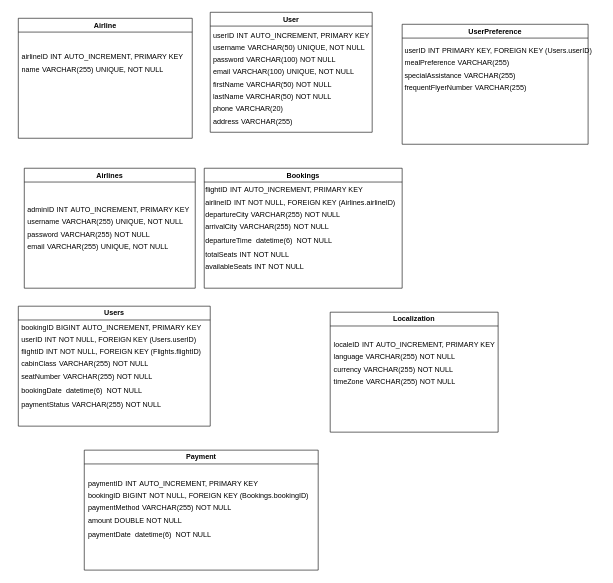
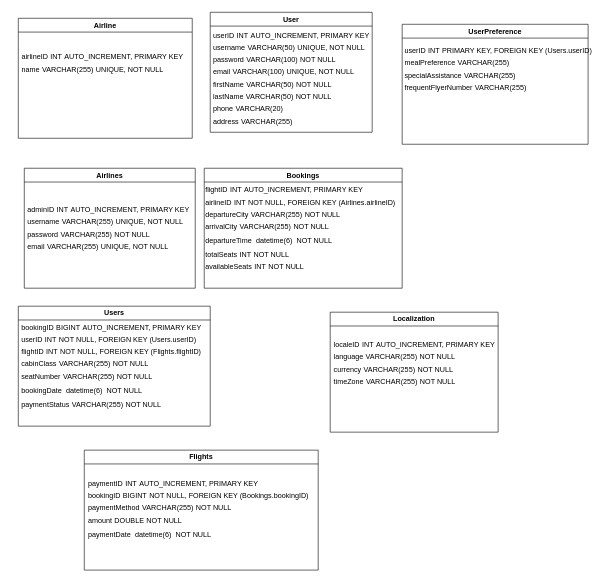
  <mxCell id="0" />
  <mxCell id="1" parent="0" />
  <mxCell id="2" value="Airline" style="swimlane;whiteSpace=wrap;html=1;" vertex="1" parent="1"><mxGeometry x="30" y="30" width="290" height="200" as="geometry" /></mxCell>
  <mxCell id="3" value="&lt;table&gt;&lt;tbody&gt;&lt;tr&gt;&lt;td&gt;airlineID&lt;/td&gt;&lt;td&gt;INT&lt;/td&gt;&lt;td&gt;AUTO_INCREMENT, PRIMARY KEY&lt;/td&gt;&lt;/tr&gt;&lt;/tbody&gt;&lt;/table&gt;&lt;table&gt;&lt;tbody&gt;&lt;tr&gt;&lt;td&gt;name&lt;/td&gt;&lt;td&gt;VARCHAR(255)&lt;/td&gt;&lt;td&gt;UNIQUE, NOT NULL&lt;/td&gt;&lt;/tr&gt;&lt;/tbody&gt;&lt;/table&gt;" style="text;html=1;align=center;verticalAlign=middle;resizable=0;points=[];autosize=1;strokeColor=none;fillColor=none;" vertex="1" parent="2"><mxGeometry x="-10" y="50" width="300" height="50" as="geometry" /></mxCell>
  <mxCell id="4" value="User" style="swimlane;whiteSpace=wrap;html=1;" vertex="1" parent="1"><mxGeometry x="350" y="20" width="270" height="200" as="geometry" /></mxCell>
  <mxCell id="5" value="&lt;table&gt;&lt;tbody&gt;&lt;tr&gt;&lt;td&gt;userID&lt;/td&gt;&lt;td&gt;INT&lt;/td&gt;&lt;td&gt;AUTO_INCREMENT, PRIMARY KEY&lt;/td&gt;&lt;/tr&gt;&lt;/tbody&gt;&lt;/table&gt;&lt;table&gt;&lt;tbody&gt;&lt;tr&gt;&lt;td&gt;username&lt;/td&gt;&lt;td&gt;VARCHAR(50)&lt;/td&gt;&lt;td&gt;UNIQUE, NOT NULL&lt;/td&gt;&lt;/tr&gt;&lt;/tbody&gt;&lt;/table&gt;&lt;table&gt;&lt;tbody&gt;&lt;tr&gt;&lt;td&gt;password&lt;/td&gt;&lt;td&gt;VARCHAR(100)&lt;/td&gt;&lt;td&gt;NOT NULL&lt;/td&gt;&lt;/tr&gt;&lt;/tbody&gt;&lt;/table&gt;&lt;table&gt;&lt;tbody&gt;&lt;tr&gt;&lt;td&gt;email&lt;/td&gt;&lt;td&gt;VARCHAR(100)&lt;/td&gt;&lt;td&gt;UNIQUE, NOT NULL&lt;/td&gt;&lt;/tr&gt;&lt;/tbody&gt;&lt;/table&gt;&lt;table&gt;&lt;tbody&gt;&lt;tr&gt;&lt;td&gt;firstName&lt;/td&gt;&lt;td&gt;VARCHAR(50)&lt;/td&gt;&lt;td&gt;NOT NULL&lt;/td&gt;&lt;/tr&gt;&lt;/tbody&gt;&lt;/table&gt;&lt;table&gt;&lt;tbody&gt;&lt;tr&gt;&lt;td&gt;lastName&lt;/td&gt;&lt;td&gt;VARCHAR(50)&lt;/td&gt;&lt;td&gt;NOT NULL&lt;/td&gt;&lt;/tr&gt;&lt;/tbody&gt;&lt;/table&gt;&lt;table&gt;&lt;tbody&gt;&lt;tr&gt;&lt;td&gt;phone&lt;/td&gt;&lt;td&gt;VARCHAR(20)&lt;/td&gt;&lt;td&gt;&lt;/td&gt;&lt;/tr&gt;&lt;/tbody&gt;&lt;/table&gt;&lt;table&gt;&lt;tbody&gt;&lt;tr&gt;&lt;td&gt;address&lt;/td&gt;&lt;td&gt;VARCHAR(255)&lt;/td&gt;&lt;td&gt;&lt;/td&gt;&lt;/tr&gt;&lt;/tbody&gt;&lt;/table&gt;" style="text;html=1;align=center;verticalAlign=middle;resizable=0;points=[];autosize=1;strokeColor=none;fillColor=none;" vertex="1" parent="4"><mxGeometry x="-10" y="25" width="290" height="170" as="geometry" /></mxCell>
  <mxCell id="6" value="Localization" style="swimlane;whiteSpace=wrap;html=1;" vertex="1" parent="1"><mxGeometry x="550" y="520" width="280" height="200" as="geometry" /></mxCell>
  <mxCell id="7" value="&lt;table&gt;&lt;tbody&gt;&lt;tr&gt;&lt;td&gt;localeID&lt;/td&gt;&lt;td&gt;INT&lt;/td&gt;&lt;td&gt;AUTO_INCREMENT, PRIMARY KEY&lt;/td&gt;&lt;/tr&gt;&lt;/tbody&gt;&lt;/table&gt;&lt;table&gt;&lt;tbody&gt;&lt;tr&gt;&lt;td&gt;language&lt;/td&gt;&lt;td&gt;VARCHAR(255)&lt;/td&gt;&lt;td&gt;NOT NULL&lt;/td&gt;&lt;/tr&gt;&lt;/tbody&gt;&lt;/table&gt;&lt;table&gt;&lt;tbody&gt;&lt;tr&gt;&lt;td&gt;currency&lt;/td&gt;&lt;td&gt;VARCHAR(255)&lt;/td&gt;&lt;td&gt;NOT NULL&lt;/td&gt;&lt;/tr&gt;&lt;/tbody&gt;&lt;/table&gt;&lt;table&gt;&lt;tbody&gt;&lt;tr&gt;&lt;td&gt;timeZone&lt;/td&gt;&lt;td&gt;VARCHAR(255)&lt;/td&gt;&lt;td&gt;NOT NULL&lt;/td&gt;&lt;/tr&gt;&lt;/tbody&gt;&lt;/table&gt;" style="text;html=1;align=center;verticalAlign=middle;resizable=0;points=[];autosize=1;strokeColor=none;fillColor=none;" vertex="1" parent="6"><mxGeometry x="-10" y="40" width="300" height="90" as="geometry" /></mxCell>
  <mxCell id="8" value="Airlines" style="swimlane;whiteSpace=wrap;html=1;" vertex="1" parent="1"><mxGeometry x="40" y="280" width="285" height="200" as="geometry" /></mxCell>
  <mxCell id="9" value="&lt;table&gt;&lt;tbody&gt;&lt;tr&gt;&lt;td&gt;adminID&lt;/td&gt;&lt;td&gt;INT&lt;/td&gt;&lt;td&gt;AUTO_INCREMENT, PRIMARY KEY&lt;/td&gt;&lt;/tr&gt;&lt;/tbody&gt;&lt;/table&gt;&lt;table&gt;&lt;tbody&gt;&lt;tr&gt;&lt;td&gt;username&lt;/td&gt;&lt;td&gt;VARCHAR(255)&lt;/td&gt;&lt;td&gt;UNIQUE, NOT NULL&lt;/td&gt;&lt;/tr&gt;&lt;/tbody&gt;&lt;/table&gt;&lt;table&gt;&lt;tbody&gt;&lt;tr&gt;&lt;td&gt;password&lt;/td&gt;&lt;td&gt;VARCHAR(255)&lt;/td&gt;&lt;td&gt;NOT NULL&lt;/td&gt;&lt;/tr&gt;&lt;/tbody&gt;&lt;/table&gt;&lt;table&gt;&lt;tbody&gt;&lt;tr&gt;&lt;td&gt;email&lt;/td&gt;&lt;td&gt;VARCHAR(255)&lt;/td&gt;&lt;td&gt;UNIQUE, NOT NULL&lt;/td&gt;&lt;/tr&gt;&lt;/tbody&gt;&lt;/table&gt;" style="text;html=1;align=center;verticalAlign=middle;resizable=0;points=[];autosize=1;strokeColor=none;fillColor=none;" vertex="1" parent="8"><mxGeometry x="-10" y="55" width="300" height="90" as="geometry" /></mxCell>
  <mxCell id="10" value="Bookings" style="swimlane;whiteSpace=wrap;html=1;" vertex="1" parent="1"><mxGeometry x="340" y="280" width="330" height="200" as="geometry" /></mxCell>
  <mxCell id="11" value="&lt;table&gt;&lt;tbody&gt;&lt;tr&gt;&lt;td&gt;flightID&lt;/td&gt;&lt;td&gt;INT&lt;/td&gt;&lt;td&gt;AUTO_INCREMENT, PRIMARY KEY&lt;/td&gt;&lt;/tr&gt;&lt;/tbody&gt;&lt;/table&gt;&lt;table&gt;&lt;tbody&gt;&lt;tr&gt;&lt;td&gt;airlineID&lt;/td&gt;&lt;td&gt;INT&lt;/td&gt;&lt;td&gt;NOT NULL, FOREIGN KEY (Airlines.airlineID)&lt;/td&gt;&lt;/tr&gt;&lt;/tbody&gt;&lt;/table&gt;&lt;table&gt;&lt;tbody&gt;&lt;tr&gt;&lt;td&gt;departureCity&lt;/td&gt;&lt;td&gt;VARCHAR(255)&lt;/td&gt;&lt;td&gt;NOT NULL&lt;/td&gt;&lt;/tr&gt;&lt;/tbody&gt;&lt;/table&gt;&lt;table&gt;&lt;tbody&gt;&lt;tr&gt;&lt;td&gt;arrivalCity&lt;/td&gt;&lt;td&gt;VARCHAR(255)&lt;/td&gt;&lt;td&gt;NOT NULL&lt;/td&gt;&lt;/tr&gt;&lt;/tbody&gt;&lt;/table&gt;&lt;table&gt;&lt;tbody&gt;&lt;tr&gt;&lt;td&gt;departureTime&lt;/td&gt;&lt;td&gt;&lt;table&gt;&lt;tbody&gt;&lt;tr&gt;&lt;td&gt;datetime(6)&lt;/td&gt;&lt;/tr&gt;&lt;/tbody&gt;&lt;/table&gt;&lt;/td&gt;&lt;td&gt;NOT NULL&lt;/td&gt;&lt;/tr&gt;&lt;/tbody&gt;&lt;/table&gt;&lt;table&gt;&lt;tbody&gt;&lt;tr&gt;&lt;td&gt;totalSeats&lt;/td&gt;&lt;td&gt;INT&lt;/td&gt;&lt;td&gt;NOT NULL&lt;/td&gt;&lt;/tr&gt;&lt;/tbody&gt;&lt;/table&gt;&lt;table&gt;&lt;tbody&gt;&lt;tr&gt;&lt;td&gt;availableSeats&lt;/td&gt;&lt;td&gt;INT&lt;/td&gt;&lt;td&gt;NOT NULL&lt;/td&gt;&lt;/tr&gt;&lt;/tbody&gt;&lt;/table&gt;" style="text;html=1;align=center;verticalAlign=middle;resizable=0;points=[];autosize=1;strokeColor=none;fillColor=none;" vertex="1" parent="10"><mxGeometry x="-10" y="20" width="340" height="160" as="geometry" /></mxCell>
- <mxCell id="12" value="Payment" style="swimlane;whiteSpace=wrap;html=1;" vertex="1" parent="1"><mxGeometry x="140" y="750" width="390" height="200" as="geometry" /></mxCell>
+ <mxCell id="12" value="Flights" style="swimlane;whiteSpace=wrap;html=1;" vertex="1" parent="1"><mxGeometry x="140" y="750" width="390" height="200" as="geometry" /></mxCell>
  <mxCell id="13" value="&lt;table&gt;&lt;tbody&gt;&lt;tr&gt;&lt;td&gt;paymentID&lt;/td&gt;&lt;td&gt;INT&lt;/td&gt;&lt;td&gt;AUTO_INCREMENT, PRIMARY KEY&lt;/td&gt;&lt;/tr&gt;&lt;/tbody&gt;&lt;/table&gt;&lt;table&gt;&lt;tbody&gt;&lt;tr&gt;&lt;td&gt;bookingID&lt;/td&gt;&lt;td&gt;BIGINT&lt;/td&gt;&lt;td&gt;NOT NULL, FOREIGN KEY (Bookings.bookingID)&lt;/td&gt;&lt;/tr&gt;&lt;/tbody&gt;&lt;/table&gt;&lt;table&gt;&lt;tbody&gt;&lt;tr&gt;&lt;td&gt;paymentMethod&lt;/td&gt;&lt;td&gt;VARCHAR(255)&lt;/td&gt;&lt;td&gt;NOT NULL&lt;/td&gt;&lt;/tr&gt;&lt;/tbody&gt;&lt;/table&gt;&lt;table&gt;&lt;tbody&gt;&lt;tr&gt;&lt;td&gt;amount&lt;/td&gt;&lt;td&gt;DOUBLE&lt;/td&gt;&lt;td&gt;NOT NULL&lt;/td&gt;&lt;/tr&gt;&lt;/tbody&gt;&lt;/table&gt;&lt;table&gt;&lt;tbody&gt;&lt;tr&gt;&lt;td&gt;paymentDate&lt;/td&gt;&lt;td&gt;&lt;table&gt;&lt;tbody&gt;&lt;tr&gt;&lt;td&gt;datetime(6)&lt;/td&gt;&lt;/tr&gt;&lt;/tbody&gt;&lt;/table&gt;&lt;/td&gt;&lt;td&gt;NOT NULL&lt;/td&gt;&lt;/tr&gt;&lt;/tbody&gt;&lt;/table&gt;" style="text;html=1;align=center;verticalAlign=middle;resizable=0;points=[];autosize=1;strokeColor=none;fillColor=none;" vertex="1" parent="12"><mxGeometry x="-10" y="40" width="400" height="120" as="geometry" /></mxCell>
  <mxCell id="14" value="Users" style="swimlane;whiteSpace=wrap;html=1;" vertex="1" parent="1"><mxGeometry x="30" y="510" width="320" height="200" as="geometry" /></mxCell>
  <mxCell id="15" value="&lt;table&gt;&lt;tbody&gt;&lt;tr&gt;&lt;td&gt;bookingID&lt;/td&gt;&lt;td&gt;BIGINT&lt;/td&gt;&lt;td&gt;AUTO_INCREMENT, PRIMARY KEY&lt;/td&gt;&lt;/tr&gt;&lt;/tbody&gt;&lt;/table&gt;&lt;table&gt;&lt;tbody&gt;&lt;tr&gt;&lt;td&gt;userID&lt;/td&gt;&lt;td&gt;INT&lt;/td&gt;&lt;td&gt;NOT NULL, FOREIGN KEY (Users.userID)&lt;/td&gt;&lt;/tr&gt;&lt;/tbody&gt;&lt;/table&gt;&lt;table&gt;&lt;tbody&gt;&lt;tr&gt;&lt;td&gt;flightID&lt;/td&gt;&lt;td&gt;INT&lt;/td&gt;&lt;td&gt;NOT NULL, FOREIGN KEY (Flights.flightID)&lt;/td&gt;&lt;/tr&gt;&lt;/tbody&gt;&lt;/table&gt;&lt;table&gt;&lt;tbody&gt;&lt;tr&gt;&lt;td&gt;cabinClass&lt;/td&gt;&lt;td&gt;VARCHAR(255)&lt;/td&gt;&lt;td&gt;NOT NULL&lt;/td&gt;&lt;/tr&gt;&lt;/tbody&gt;&lt;/table&gt;&lt;table&gt;&lt;tbody&gt;&lt;tr&gt;&lt;td&gt;seatNumber&lt;/td&gt;&lt;td&gt;VARCHAR(255)&lt;/td&gt;&lt;td&gt;NOT NULL&lt;/td&gt;&lt;/tr&gt;&lt;/tbody&gt;&lt;/table&gt;&lt;table&gt;&lt;tbody&gt;&lt;tr&gt;&lt;td&gt;bookingDate&lt;/td&gt;&lt;td&gt;&lt;table&gt;&lt;tbody&gt;&lt;tr&gt;&lt;td&gt;datetime(6)&lt;/td&gt;&lt;/tr&gt;&lt;/tbody&gt;&lt;/table&gt;&lt;/td&gt;&lt;td&gt;NOT NULL&lt;/td&gt;&lt;/tr&gt;&lt;/tbody&gt;&lt;/table&gt;&lt;table&gt;&lt;tbody&gt;&lt;tr&gt;&lt;td&gt;paymentStatus&lt;/td&gt;&lt;td&gt;VARCHAR(255)&lt;/td&gt;&lt;td&gt;NOT NULL&lt;/td&gt;&lt;/tr&gt;&lt;/tbody&gt;&lt;/table&gt;" style="text;html=1;align=center;verticalAlign=middle;resizable=0;points=[];autosize=1;strokeColor=none;fillColor=none;" vertex="1" parent="14"><mxGeometry x="-10" y="20" width="330" height="160" as="geometry" /></mxCell>
  <mxCell id="16" value="UserPreference" style="swimlane;whiteSpace=wrap;html=1;" vertex="1" parent="1"><mxGeometry x="670" y="40" width="310" height="200" as="geometry" /></mxCell>
  <mxCell id="17" value="&lt;table&gt;&lt;tbody&gt;&lt;tr&gt;&lt;td&gt;userID&lt;/td&gt;&lt;td&gt;INT&lt;/td&gt;&lt;td&gt;PRIMARY KEY, FOREIGN KEY (Users.userID)&lt;/td&gt;&lt;/tr&gt;&lt;/tbody&gt;&lt;/table&gt;&lt;table&gt;&lt;tbody&gt;&lt;tr&gt;&lt;td&gt;mealPreference&lt;/td&gt;&lt;td&gt;VARCHAR(255)&lt;/td&gt;&lt;td&gt;&lt;/td&gt;&lt;/tr&gt;&lt;/tbody&gt;&lt;/table&gt;&lt;table&gt;&lt;tbody&gt;&lt;tr&gt;&lt;td&gt;specialAssistance&lt;/td&gt;&lt;td&gt;VARCHAR(255)&lt;/td&gt;&lt;td&gt;&lt;/td&gt;&lt;/tr&gt;&lt;/tbody&gt;&lt;/table&gt;&lt;table&gt;&lt;tbody&gt;&lt;tr&gt;&lt;td&gt;frequentFlyerNumber&lt;/td&gt;&lt;td&gt;VARCHAR(255)&lt;/td&gt;&lt;td&gt;&lt;/td&gt;&lt;/tr&gt;&lt;/tbody&gt;&lt;/table&gt;" style="text;html=1;align=center;verticalAlign=middle;resizable=0;points=[];autosize=1;strokeColor=none;fillColor=none;" vertex="1" parent="16"><mxGeometry x="-10" y="30" width="340" height="90" as="geometry" /></mxCell>
